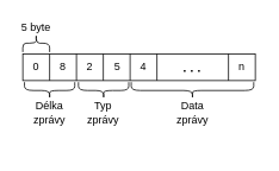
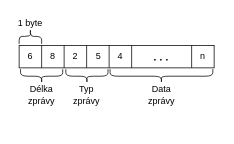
  <mxCell id="0" />
  <mxCell id="1" parent="0" />
  <mxCell id="2" value="" style="rounded=0;whiteSpace=wrap;html=1;" parent="1" vertex="1"><mxGeometry x="25" y="60" width="260" height="30" as="geometry" /></mxCell>
  <mxCell id="3" value="" style="endArrow=none;html=1;" parent="1" edge="1"><mxGeometry width="50" height="50" relative="1" as="geometry"><mxPoint x="55" y="90" as="sourcePoint" /><mxPoint x="55" y="60" as="targetPoint" /></mxGeometry></mxCell>
  <mxCell id="4" value="" style="endArrow=none;html=1;" parent="1" edge="1"><mxGeometry width="50" height="50" relative="1" as="geometry"><mxPoint x="85" y="90" as="sourcePoint" /><mxPoint x="85" y="60" as="targetPoint" /></mxGeometry></mxCell>
  <mxCell id="5" value="" style="endArrow=none;html=1;" parent="1" edge="1"><mxGeometry width="50" height="50" relative="1" as="geometry"><mxPoint x="115" y="90" as="sourcePoint" /><mxPoint x="115" y="60" as="targetPoint" /></mxGeometry></mxCell>
  <mxCell id="6" value="" style="endArrow=none;html=1;" parent="1" edge="1"><mxGeometry width="50" height="50" relative="1" as="geometry"><mxPoint x="145" y="90" as="sourcePoint" /><mxPoint x="145" y="60" as="targetPoint" /></mxGeometry></mxCell>
  <mxCell id="7" value="" style="shape=curlyBracket;whiteSpace=wrap;html=1;rounded=1;rotation=90;" parent="1" vertex="1"><mxGeometry x="30" y="33" width="20" height="30" as="geometry" /></mxCell>
- <mxCell id="8" value="5 byte" style="text;html=1;strokeColor=none;fillColor=none;align=center;verticalAlign=middle;whiteSpace=wrap;rounded=0;" parent="1" vertex="1"><mxGeometry x="20" y="20" width="40" height="20" as="geometry" /></mxCell>
+ <mxCell id="8" value="1 byte" style="text;html=1;strokeColor=none;fillColor=none;align=center;verticalAlign=middle;whiteSpace=wrap;rounded=0;" parent="1" vertex="1"><mxGeometry x="20" y="20" width="40" height="20" as="geometry" /></mxCell>
  <mxCell id="9" value="" style="shape=curlyBracket;whiteSpace=wrap;html=1;rounded=1;rotation=-90;" parent="1" vertex="1"><mxGeometry x="45.63" y="73" width="18.75" height="56.24" as="geometry" /></mxCell>
  <mxCell id="10" value="" style="shape=curlyBracket;whiteSpace=wrap;html=1;rounded=1;rotation=-90;" parent="1" vertex="1"><mxGeometry x="106" y="73" width="18.75" height="56.24" as="geometry" /></mxCell>
  <mxCell id="11" value="Délka zprávy" style="text;html=1;strokeColor=none;fillColor=none;align=center;verticalAlign=middle;whiteSpace=wrap;rounded=0;" parent="1" vertex="1"><mxGeometry x="35.01" y="116" width="40" height="20" as="geometry" /></mxCell>
  <mxCell id="12" value="Typ zprávy" style="text;html=1;strokeColor=none;fillColor=none;align=center;verticalAlign=middle;whiteSpace=wrap;rounded=0;" parent="1" vertex="1"><mxGeometry x="95.37" y="116" width="40" height="20" as="geometry" /></mxCell>
- <mxCell id="13" value="0" style="text;html=1;strokeColor=none;fillColor=none;align=center;verticalAlign=middle;whiteSpace=wrap;rounded=0;" parent="1" vertex="1"><mxGeometry x="20" y="65" width="40" height="20" as="geometry" /></mxCell>
+ <mxCell id="13" value="6" style="text;html=1;strokeColor=none;fillColor=none;align=center;verticalAlign=middle;whiteSpace=wrap;rounded=0;" parent="1" vertex="1"><mxGeometry x="20" y="65" width="40" height="20" as="geometry" /></mxCell>
  <mxCell id="14" value="8" style="text;html=1;strokeColor=none;fillColor=none;align=center;verticalAlign=middle;whiteSpace=wrap;rounded=0;" parent="1" vertex="1"><mxGeometry x="50" y="65" width="40" height="20" as="geometry" /></mxCell>
  <mxCell id="15" value="2" style="text;html=1;strokeColor=none;fillColor=none;align=center;verticalAlign=middle;whiteSpace=wrap;rounded=0;" parent="1" vertex="1"><mxGeometry x="80" y="65" width="40" height="20" as="geometry" /></mxCell>
  <mxCell id="16" value="5" style="text;html=1;strokeColor=none;fillColor=none;align=center;verticalAlign=middle;whiteSpace=wrap;rounded=0;" parent="1" vertex="1"><mxGeometry x="111" y="65" width="40" height="20" as="geometry" /></mxCell>
  <mxCell id="17" value="" style="endArrow=none;html=1;" parent="1" edge="1"><mxGeometry width="50" height="50" relative="1" as="geometry"><mxPoint x="175" y="90" as="sourcePoint" /><mxPoint x="175" y="60" as="targetPoint" /></mxGeometry></mxCell>
  <mxCell id="18" value="4" style="text;html=1;strokeColor=none;fillColor=none;align=center;verticalAlign=middle;whiteSpace=wrap;rounded=0;" parent="1" vertex="1"><mxGeometry x="140" y="65" width="40" height="20" as="geometry" /></mxCell>
  <mxCell id="19" value="" style="endArrow=none;dashed=1;html=1;dashPattern=1 3;strokeWidth=2;" parent="1" edge="1"><mxGeometry width="50" height="50" relative="1" as="geometry"><mxPoint x="205" y="79" as="sourcePoint" /><mxPoint x="225" y="79.08" as="targetPoint" /><Array as="points"><mxPoint x="215" y="79" /></Array></mxGeometry></mxCell>
  <mxCell id="20" value="" style="endArrow=none;html=1;" parent="1" edge="1"><mxGeometry width="50" height="50" relative="1" as="geometry"><mxPoint x="255" y="90" as="sourcePoint" /><mxPoint x="255" y="60" as="targetPoint" /></mxGeometry></mxCell>
  <mxCell id="21" value="" style="shape=curlyBracket;whiteSpace=wrap;html=1;rounded=1;rotation=-90;" parent="1" vertex="1"><mxGeometry x="205.38" y="32.62" width="18.75" height="137" as="geometry" /></mxCell>
  <mxCell id="22" value="Data zprávy" style="text;html=1;strokeColor=none;fillColor=none;align=center;verticalAlign=middle;whiteSpace=wrap;rounded=0;" parent="1" vertex="1"><mxGeometry x="194.75" y="116" width="40" height="20" as="geometry" /></mxCell>
  <mxCell id="23" value="n" style="text;html=1;strokeColor=none;fillColor=none;align=center;verticalAlign=middle;whiteSpace=wrap;rounded=0;" parent="1" vertex="1"><mxGeometry x="250" y="64" width="40" height="20" as="geometry" /></mxCell>
